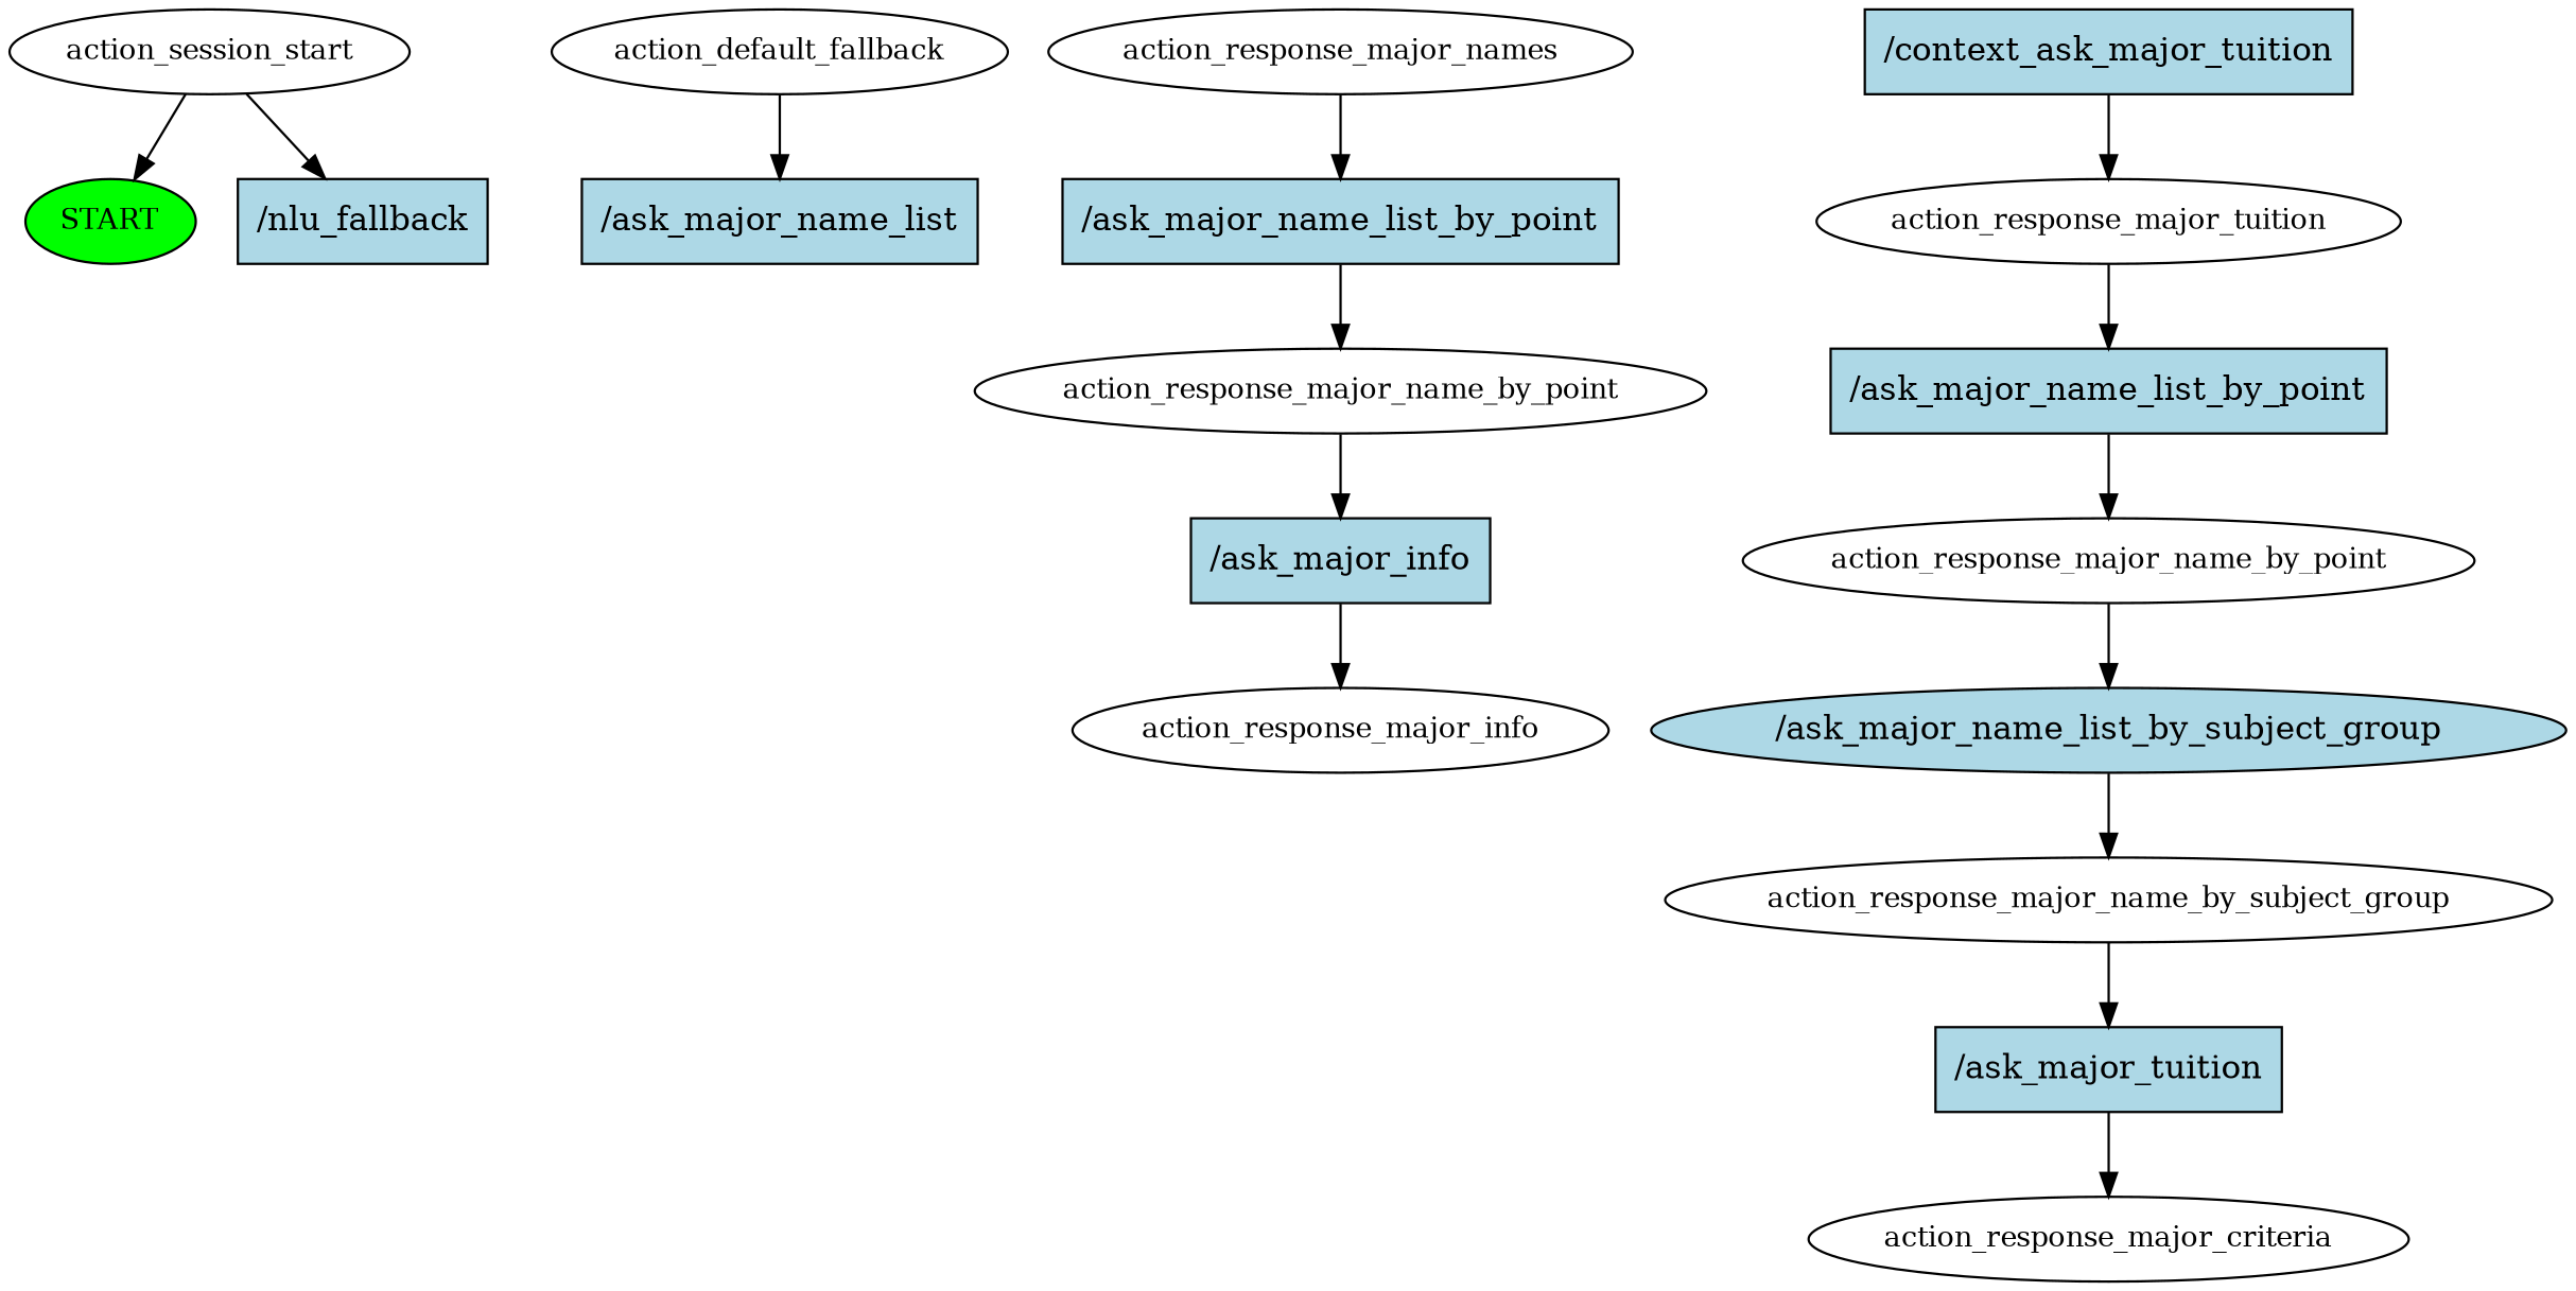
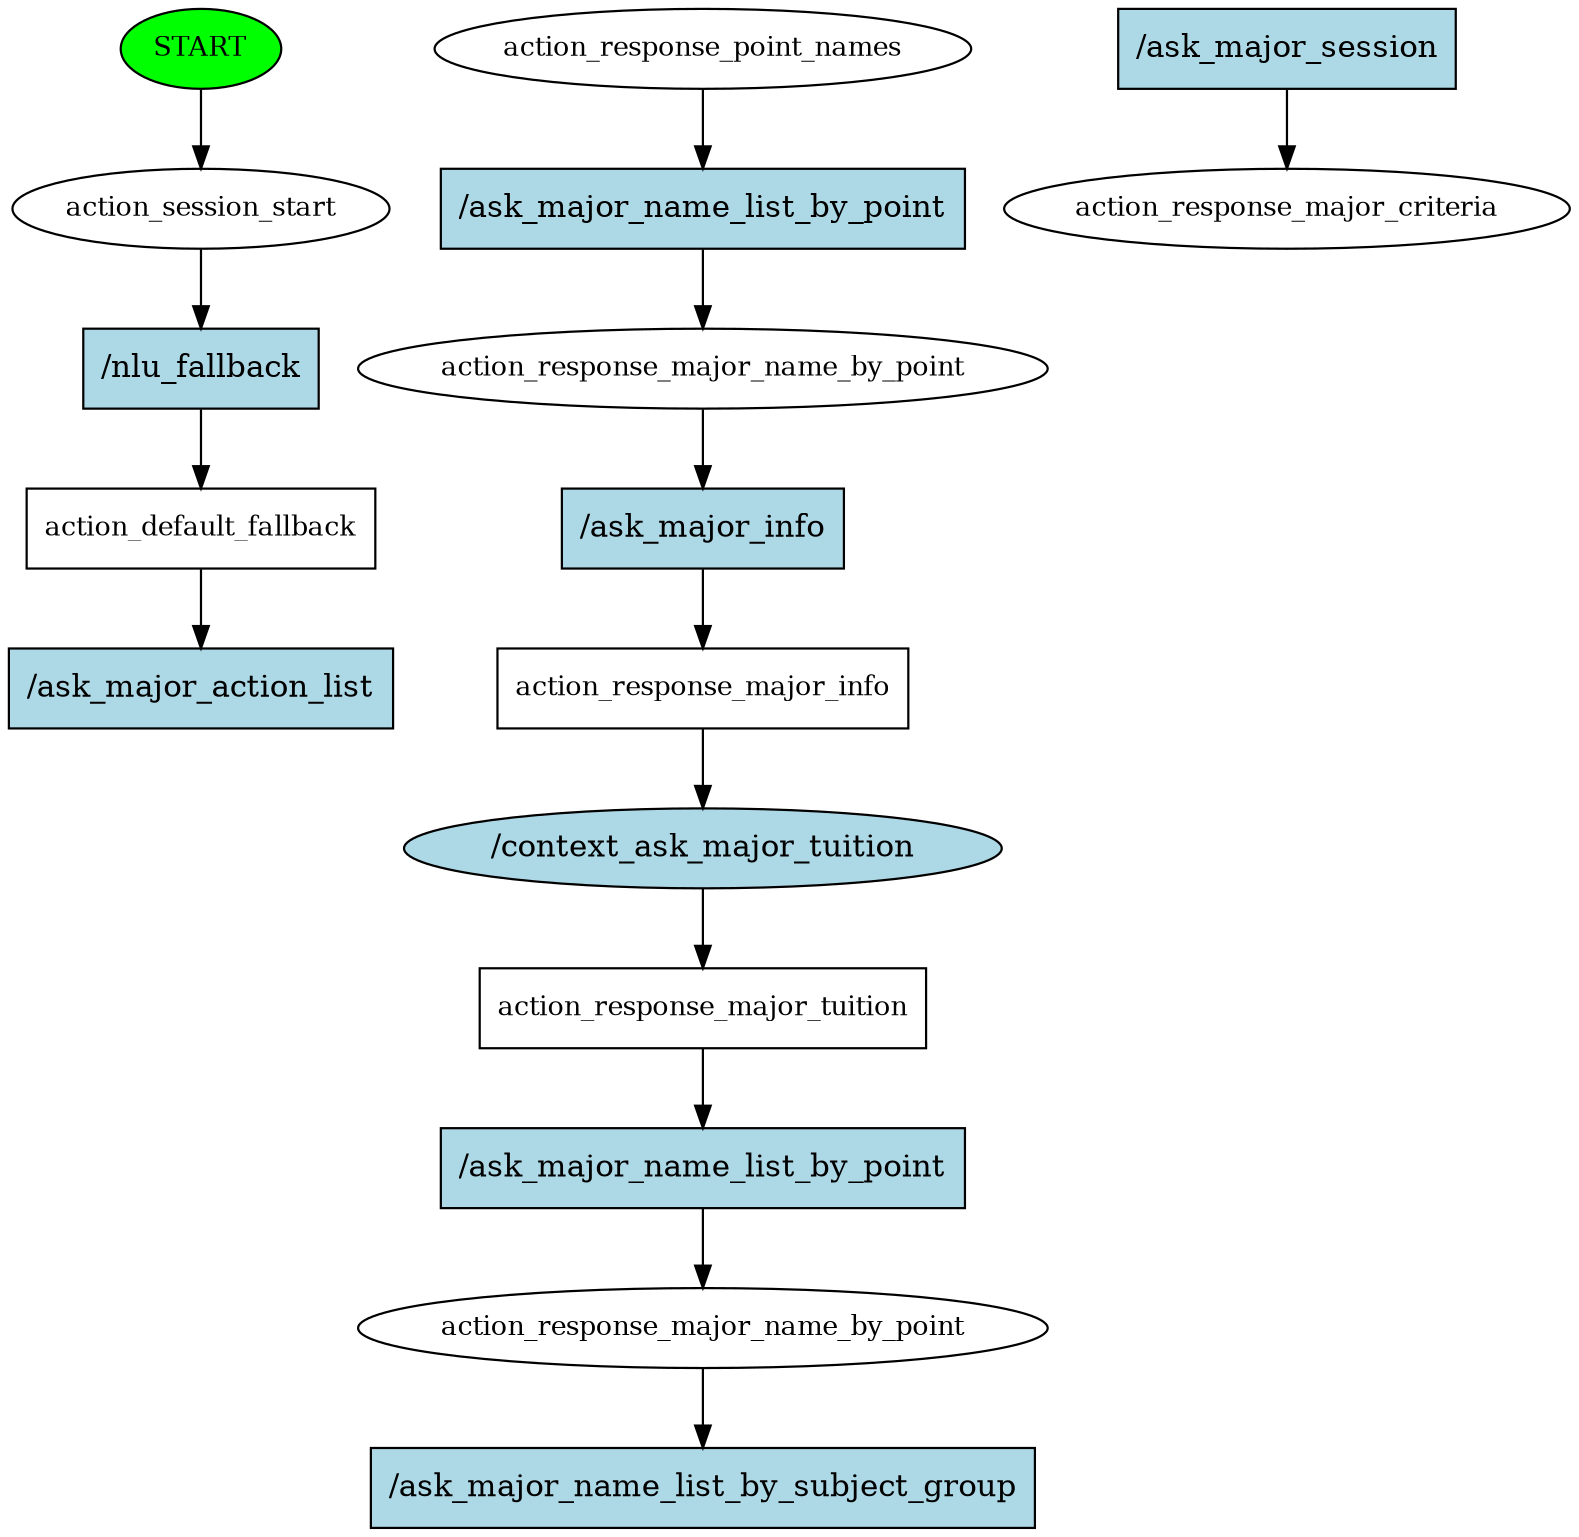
  digraph {
    node [fontsize=12]
    n1 [fillcolor=green label=START style=filled]
    n2 [label=action_session_start]
    n3 [fillcolor=lightblue label="/nlu_fallback" shape=rect style=filled fontsize=""]
-   n4 [label=action_default_fallback]
-   n5 [fillcolor=lightblue label="/ask_major_name_list" shape=rect style=filled fontsize=""]
-   n6 [label=action_response_major_names]
+   n4 [label=action_default_fallback shape=box]
+   n5 [fillcolor=lightblue label="/ask_major_action_list" shape=rect style=filled fontsize=""]
+   n6 [label=action_response_point_names]
    n7 [fillcolor=lightblue label="/ask_major_name_list_by_point" shape=rect style=filled fontsize=""]
    n8 [label=action_response_major_name_by_point]
    n9 [fillcolor=lightblue label="/ask_major_info" shape=rect style=filled fontsize=""]
-   n10 [label=action_response_major_info]
-   n11 [fillcolor=lightblue label="/context_ask_major_tuition" shape=rect style=filled fontsize=""]
-   n12 [label=action_response_major_tuition]
+   n10 [label=action_response_major_info shape=box]
+   n11 [fillcolor=lightblue label="/context_ask_major_tuition" shape=ellipse style=filled fontsize=""]
+   n12 [label=action_response_major_tuition shape=box]
    n13 [fillcolor=lightblue label="/ask_major_name_list_by_point" shape=rect style=filled fontsize=""]
    n14 [label=action_response_major_name_by_point]
-   n15 [fillcolor=lightblue label="/ask_major_name_list_by_subject_group" shape=ellipse style=filled fontsize=""]
-   n16 [label=action_response_major_name_by_subject_group]
-   n17 [fillcolor=lightblue label="/ask_major_tuition" shape=rect style=filled fontsize=""]
+   n15 [fillcolor=lightblue label="/ask_major_name_list_by_subject_group" shape=rect style=filled fontsize=""]
+   n17 [fillcolor=lightblue label="/ask_major_session" shape=rect style=filled fontsize=""]
    n18 [label=action_response_major_criteria]
-   n2 -> n1
+   n1 -> n2
    n2 -> n3
+   n3 -> n4
    n4 -> n5
    n6 -> n7
    n7 -> n8
    n8 -> n9
    n9 -> n10
+   n10 -> n11
    n11 -> n12
    n12 -> n13
    n13 -> n14
    n14 -> n15
-   n15 -> n16
-   n16 -> n17
    n17 -> n18
  }
